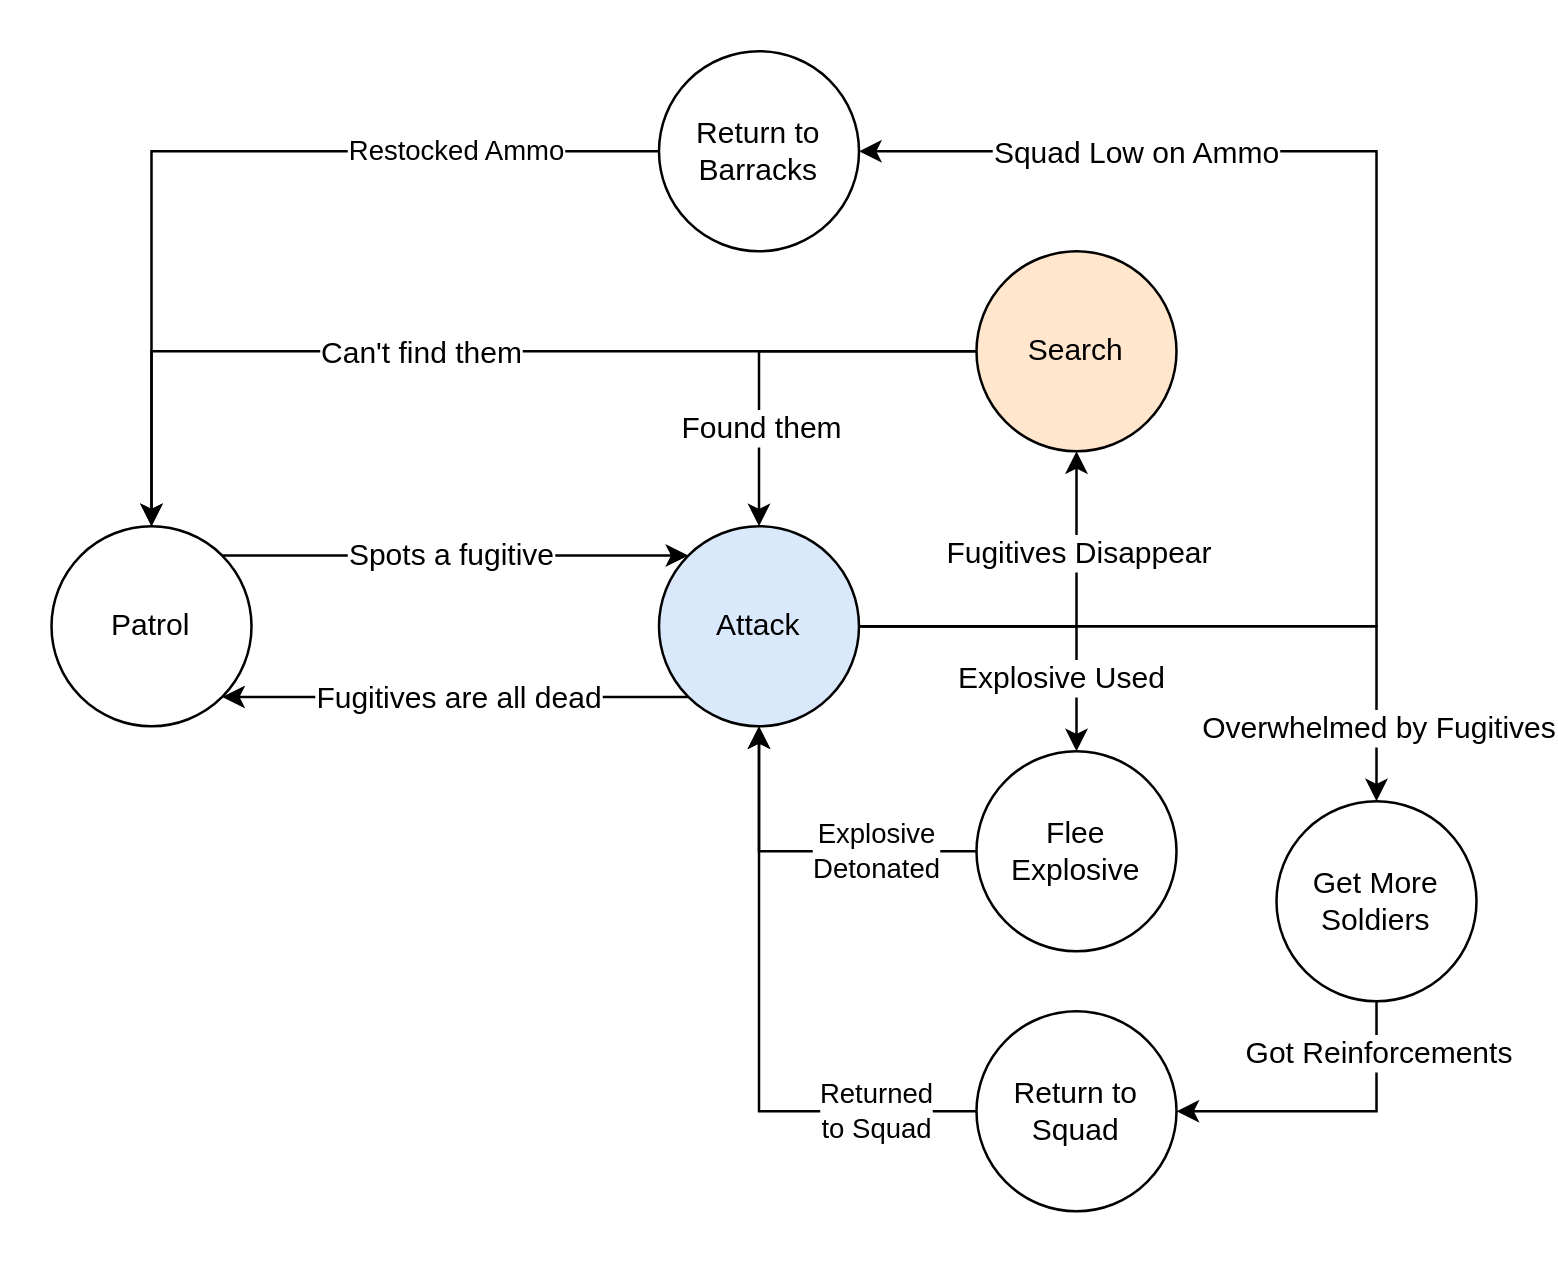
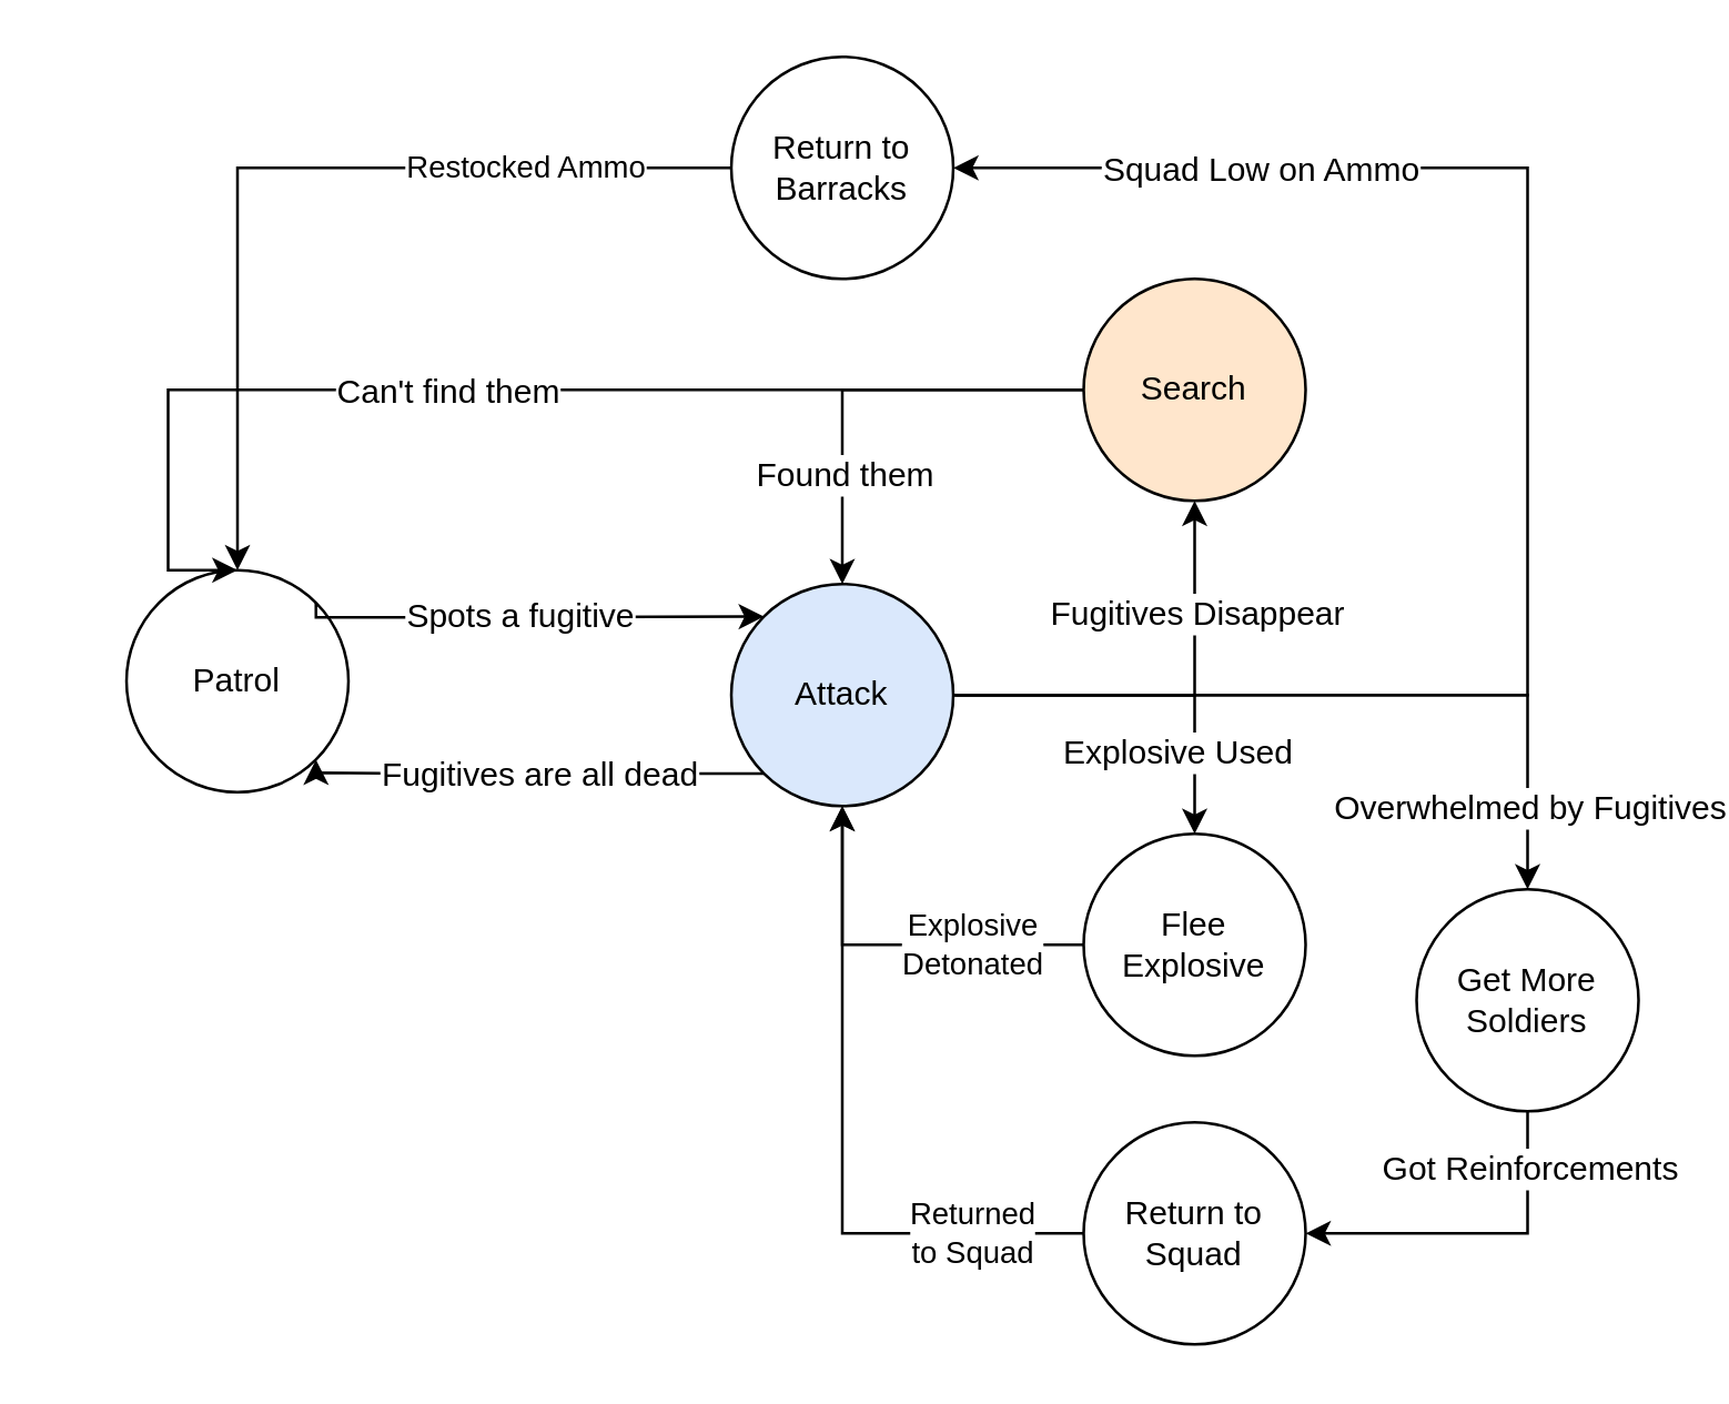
  <mxCell id="0" />
  <mxCell id="1" parent="0" />
- <mxCell id="2" value="Patrol" style="ellipse;whiteSpace=wrap;html=1;aspect=fixed;" parent="1" vertex="1"><mxGeometry x="20" y="210" width="80" height="80" as="geometry" /></mxCell>
+ <mxCell id="2" value="Patrol" style="ellipse;whiteSpace=wrap;html=1;aspect=fixed;" parent="1" vertex="1"><mxGeometry x="45" y="205" width="80" height="80" as="geometry" /></mxCell>
  <mxCell id="3" style="edgeStyle=orthogonalEdgeStyle;rounded=0;orthogonalLoop=1;jettySize=auto;html=1;entryX=1;entryY=1;entryDx=0;entryDy=0;exitX=0;exitY=1;exitDx=0;exitDy=0;" parent="1" source="13" target="2" edge="1"><mxGeometry relative="1" as="geometry"><mxPoint x="41" y="230" as="targetPoint" /><Array as="points"><mxPoint x="150" y="278" /><mxPoint x="150" y="278" /></Array></mxGeometry></mxCell>
  <mxCell id="4" value="&lt;span&gt;Fugitives are all dead&lt;/span&gt;" style="text;html=1;resizable=0;points=[];align=center;verticalAlign=middle;labelBackgroundColor=#ffffff;" parent="3" vertex="1" connectable="0"><mxGeometry x="0.04" y="-25" relative="1" as="geometry"><mxPoint x="5" y="25" as="offset" /></mxGeometry></mxCell>
  <mxCell id="5" style="edgeStyle=orthogonalEdgeStyle;rounded=0;orthogonalLoop=1;jettySize=auto;html=1;entryX=0.5;entryY=1;entryDx=0;entryDy=0;exitX=1;exitY=0.5;exitDx=0;exitDy=0;" parent="1" source="13" target="18" edge="1"><mxGeometry relative="1" as="geometry"><Array as="points"><mxPoint x="430" y="250" /></Array></mxGeometry></mxCell>
  <mxCell id="6" value="Fugitives Disappear" style="text;html=1;resizable=0;points=[];align=center;verticalAlign=middle;labelBackgroundColor=#ffffff;" parent="5" vertex="1" connectable="0"><mxGeometry x="-0.164" y="-3" relative="1" as="geometry"><mxPoint x="21" y="-33" as="offset" /></mxGeometry></mxCell>
  <mxCell id="7" style="edgeStyle=orthogonalEdgeStyle;rounded=0;orthogonalLoop=1;jettySize=auto;html=1;entryX=0.5;entryY=0;entryDx=0;entryDy=0;" parent="1" source="13" target="21" edge="1"><mxGeometry relative="1" as="geometry"><Array as="points"><mxPoint x="550" y="250" /><mxPoint x="550" y="290" /></Array></mxGeometry></mxCell>
  <mxCell id="8" value="Overwhelmed by Fugitives" style="text;html=1;resizable=0;points=[];align=center;verticalAlign=middle;labelBackgroundColor=#ffffff;" parent="7" vertex="1" connectable="0"><mxGeometry x="0.641" y="1" relative="1" as="geometry"><mxPoint x="-1" y="20" as="offset" /></mxGeometry></mxCell>
  <mxCell id="9" style="edgeStyle=orthogonalEdgeStyle;rounded=0;orthogonalLoop=1;jettySize=auto;html=1;entryX=0.5;entryY=0;entryDx=0;entryDy=0;exitX=1;exitY=0.5;exitDx=0;exitDy=0;" parent="1" source="13" target="25" edge="1"><mxGeometry relative="1" as="geometry"><Array as="points"><mxPoint x="430" y="250" /></Array></mxGeometry></mxCell>
  <mxCell id="10" value="Explosive Used" style="text;html=1;resizable=0;points=[];align=center;verticalAlign=middle;labelBackgroundColor=#ffffff;" parent="9" vertex="1" connectable="0"><mxGeometry x="-0.298" relative="1" as="geometry"><mxPoint x="32" y="20" as="offset" /></mxGeometry></mxCell>
  <mxCell id="11" style="edgeStyle=orthogonalEdgeStyle;rounded=0;orthogonalLoop=1;jettySize=auto;html=1;entryX=1;entryY=0.5;entryDx=0;entryDy=0;" edge="1" parent="1" target="29"><mxGeometry relative="1" as="geometry"><mxPoint x="344" y="250" as="sourcePoint" /><mxPoint x="344" y="50" as="targetPoint" /><Array as="points"><mxPoint x="550" y="250" /><mxPoint x="550" y="60" /></Array></mxGeometry></mxCell>
  <mxCell id="12" value="Squad Low on Ammo" style="text;html=1;resizable=0;points=[];align=center;verticalAlign=middle;labelBackgroundColor=#ffffff;" vertex="1" connectable="0" parent="11"><mxGeometry x="0.706" y="-5" relative="1" as="geometry"><mxPoint x="21" y="5" as="offset" /></mxGeometry></mxCell>
  <mxCell id="13" value="Attack" style="ellipse;whiteSpace=wrap;html=1;aspect=fixed;fillColor=#dae8fc;" parent="1" vertex="1"><mxGeometry x="263" y="210" width="80" height="80" as="geometry" /></mxCell>
  <mxCell id="14" style="edgeStyle=orthogonalEdgeStyle;rounded=0;orthogonalLoop=1;jettySize=auto;html=1;entryX=0.5;entryY=0;entryDx=0;entryDy=0;" parent="1" source="18" target="2" edge="1"><mxGeometry relative="1" as="geometry"><Array as="points"><mxPoint x="60" y="140" /></Array></mxGeometry></mxCell>
  <mxCell id="15" value="Can't find them" style="text;html=1;resizable=0;points=[];align=center;verticalAlign=middle;labelBackgroundColor=#ffffff;" parent="14" vertex="1" connectable="0"><mxGeometry x="-0.32" y="-1" relative="1" as="geometry"><mxPoint x="-87" y="1" as="offset" /></mxGeometry></mxCell>
  <mxCell id="16" style="edgeStyle=orthogonalEdgeStyle;rounded=0;orthogonalLoop=1;jettySize=auto;html=1;entryX=0.5;entryY=0;entryDx=0;entryDy=0;" parent="1" source="18" target="13" edge="1"><mxGeometry relative="1" as="geometry" /></mxCell>
  <mxCell id="17" value="Found them" style="text;html=1;resizable=0;points=[];align=center;verticalAlign=middle;labelBackgroundColor=#ffffff;" parent="16" vertex="1" connectable="0"><mxGeometry x="-0.138" y="-27" relative="1" as="geometry"><mxPoint x="-19" y="57" as="offset" /></mxGeometry></mxCell>
  <mxCell id="18" value="Search" style="ellipse;whiteSpace=wrap;html=1;aspect=fixed;fillColor=#ffe6cc;" parent="1" vertex="1"><mxGeometry x="390" y="100" width="80" height="80" as="geometry" /></mxCell>
  <mxCell id="19" style="edgeStyle=orthogonalEdgeStyle;rounded=0;orthogonalLoop=1;jettySize=auto;html=1;entryX=1;entryY=0.5;entryDx=0;entryDy=0;" parent="1" source="21" target="23" edge="1"><mxGeometry relative="1" as="geometry"><Array as="points"><mxPoint x="550" y="444" /></Array></mxGeometry></mxCell>
  <mxCell id="20" value="Got Reinforcements" style="text;html=1;resizable=0;points=[];align=center;verticalAlign=middle;labelBackgroundColor=#ffffff;" parent="19" vertex="1" connectable="0"><mxGeometry x="0.273" relative="1" as="geometry"><mxPoint x="35" y="-24" as="offset" /></mxGeometry></mxCell>
  <mxCell id="21" value="Get More Soldiers" style="ellipse;whiteSpace=wrap;html=1;aspect=fixed;" parent="1" vertex="1"><mxGeometry x="510" y="320" width="80" height="80" as="geometry" /></mxCell>
  <mxCell id="22" value="Returned&lt;br&gt;to Squad&lt;br&gt;" style="edgeStyle=orthogonalEdgeStyle;rounded=0;orthogonalLoop=1;jettySize=auto;html=1;exitX=0;exitY=0.5;exitDx=0;exitDy=0;entryX=0.5;entryY=1;entryDx=0;entryDy=0;" parent="1" source="23" edge="1"><mxGeometry x="-0.668" relative="1" as="geometry"><mxPoint x="303" y="290" as="targetPoint" /><Array as="points"><mxPoint x="303" y="444" /></Array><mxPoint as="offset" /><mxPoint x="410" y="450" as="sourcePoint" /></mxGeometry></mxCell>
  <mxCell id="23" value="Return to Squad" style="ellipse;whiteSpace=wrap;html=1;aspect=fixed;" parent="1" vertex="1"><mxGeometry x="390" y="404" width="80" height="80" as="geometry" /></mxCell>
  <mxCell id="24" value="Explosive&lt;br&gt;Detonated" style="edgeStyle=orthogonalEdgeStyle;rounded=0;orthogonalLoop=1;jettySize=auto;html=1;exitX=0;exitY=0.5;exitDx=0;exitDy=0;entryX=0.5;entryY=1;entryDx=0;entryDy=0;" parent="1" source="25" target="13" edge="1"><mxGeometry x="-0.416" relative="1" as="geometry"><Array as="points"><mxPoint x="303" y="340" /></Array><mxPoint as="offset" /><mxPoint x="303" y="220" as="targetPoint" /></mxGeometry></mxCell>
  <mxCell id="25" value="Flee Explosive" style="ellipse;whiteSpace=wrap;html=1;aspect=fixed;" parent="1" vertex="1"><mxGeometry x="390" y="300" width="80" height="80" as="geometry" /></mxCell>
  <mxCell id="26" style="edgeStyle=orthogonalEdgeStyle;rounded=0;orthogonalLoop=1;jettySize=auto;html=1;exitX=1;exitY=0;exitDx=0;exitDy=0;entryX=0;entryY=0;entryDx=0;entryDy=0;" parent="1" source="2" target="13" edge="1"><mxGeometry relative="1" as="geometry"><mxPoint x="41" y="220" as="sourcePoint" /><mxPoint x="280" y="220" as="targetPoint" /><Array as="points"><mxPoint x="160" y="222" /><mxPoint x="160" y="222" /></Array></mxGeometry></mxCell>
  <mxCell id="27" value="Spots a fugitive" style="text;html=1;resizable=0;points=[];align=center;verticalAlign=middle;labelBackgroundColor=#ffffff;" parent="26" vertex="1" connectable="0"><mxGeometry x="0.229" y="1" relative="1" as="geometry"><mxPoint x="-24" y="1" as="offset" /></mxGeometry></mxCell>
  <mxCell id="28" value="Restocked Ammo" style="edgeStyle=orthogonalEdgeStyle;rounded=0;orthogonalLoop=1;jettySize=auto;html=1;entryX=0.5;entryY=0;entryDx=0;entryDy=0;" edge="1" parent="1" source="29" target="2"><mxGeometry x="-0.543" relative="1" as="geometry"><mxPoint as="offset" /></mxGeometry></mxCell>
  <mxCell id="29" value="Return to Barracks" style="ellipse;whiteSpace=wrap;html=1;aspect=fixed;" vertex="1" parent="1"><mxGeometry x="263" y="20" width="80" height="80" as="geometry" /></mxCell>
